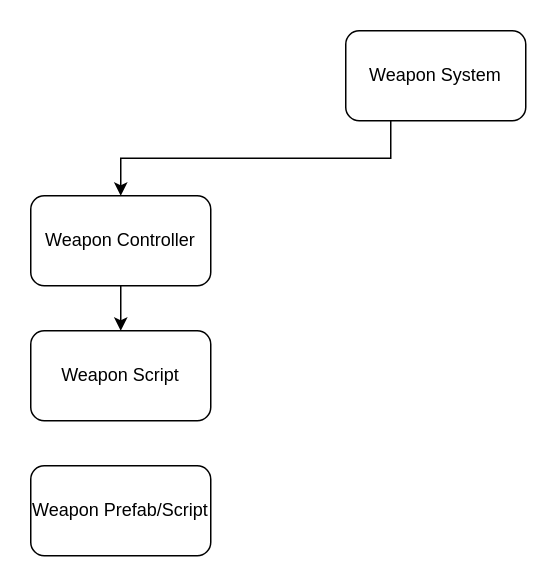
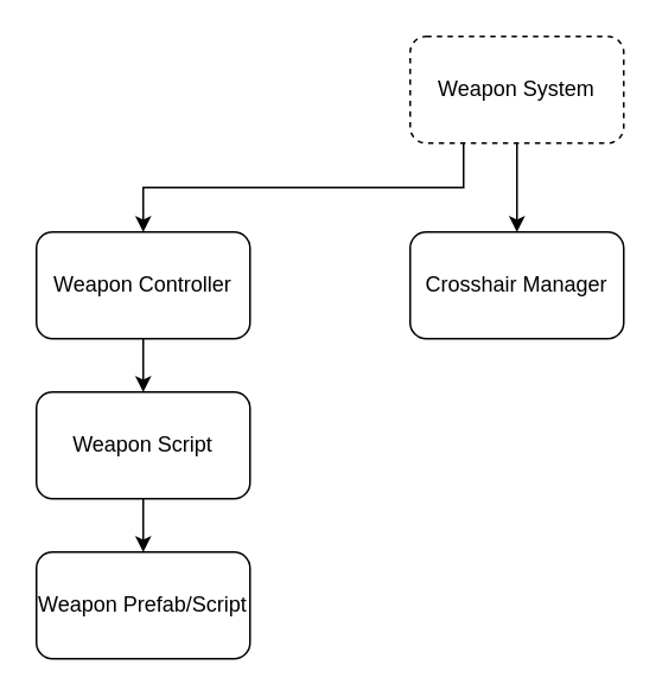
  <mxCell id="0" />
  <mxCell id="1" parent="0" />
  <mxCell id="2" style="edgeStyle=orthogonalEdgeStyle;rounded=0;orthogonalLoop=1;jettySize=auto;html=1;exitX=0.25;exitY=1;exitDx=0;exitDy=0;entryX=0.5;entryY=0;entryDx=0;entryDy=0;" edge="1" parent="1" source="4" target="6"><mxGeometry relative="1" as="geometry" /></mxCell>
- <mxCell id="4" value="Weapon System&lt;br&gt;" style="rounded=1;whiteSpace=wrap;html=1;" vertex="1" parent="1"><mxGeometry x="230" y="20" width="120" height="60" as="geometry" /></mxCell>
+ <mxCell id="3" style="edgeStyle=orthogonalEdgeStyle;rounded=0;orthogonalLoop=1;jettySize=auto;html=1;exitX=0.5;exitY=1;exitDx=0;exitDy=0;" edge="1" parent="1" source="4" target="7"><mxGeometry relative="1" as="geometry" /></mxCell>
+ <mxCell id="4" value="Weapon System&lt;br&gt;" style="rounded=1;whiteSpace=wrap;html=1;dashed=1;" vertex="1" parent="1"><mxGeometry x="230" y="20" width="120" height="60" as="geometry" /></mxCell>
  <mxCell id="5" style="edgeStyle=orthogonalEdgeStyle;rounded=0;orthogonalLoop=1;jettySize=auto;html=1;exitX=0.5;exitY=1;exitDx=0;exitDy=0;entryX=0.5;entryY=0;entryDx=0;entryDy=0;" edge="1" parent="1" source="6" target="9"><mxGeometry relative="1" as="geometry" /></mxCell>
  <mxCell id="6" value="Weapon Controller" style="rounded=1;whiteSpace=wrap;html=1;" vertex="1" parent="1"><mxGeometry x="20" y="130" width="120" height="60" as="geometry" /></mxCell>
+ <mxCell id="7" value="Crosshair Manager" style="rounded=1;whiteSpace=wrap;html=1;" vertex="1" parent="1"><mxGeometry x="230" y="130" width="120" height="60" as="geometry" /></mxCell>
+ <mxCell id="8" style="edgeStyle=orthogonalEdgeStyle;rounded=0;orthogonalLoop=1;jettySize=auto;html=1;exitX=0.5;exitY=1;exitDx=0;exitDy=0;entryX=0.5;entryY=0;entryDx=0;entryDy=0;" edge="1" parent="1" source="9" target="10"><mxGeometry relative="1" as="geometry" /></mxCell>
  <mxCell id="9" value="Weapon Script" style="rounded=1;whiteSpace=wrap;html=1;" vertex="1" parent="1"><mxGeometry x="20" y="220" width="120" height="60" as="geometry" /></mxCell>
  <mxCell id="10" value="Weapon Prefab/Script" style="rounded=1;whiteSpace=wrap;html=1;" vertex="1" parent="1"><mxGeometry x="20" y="310" width="120" height="60" as="geometry" /></mxCell>
